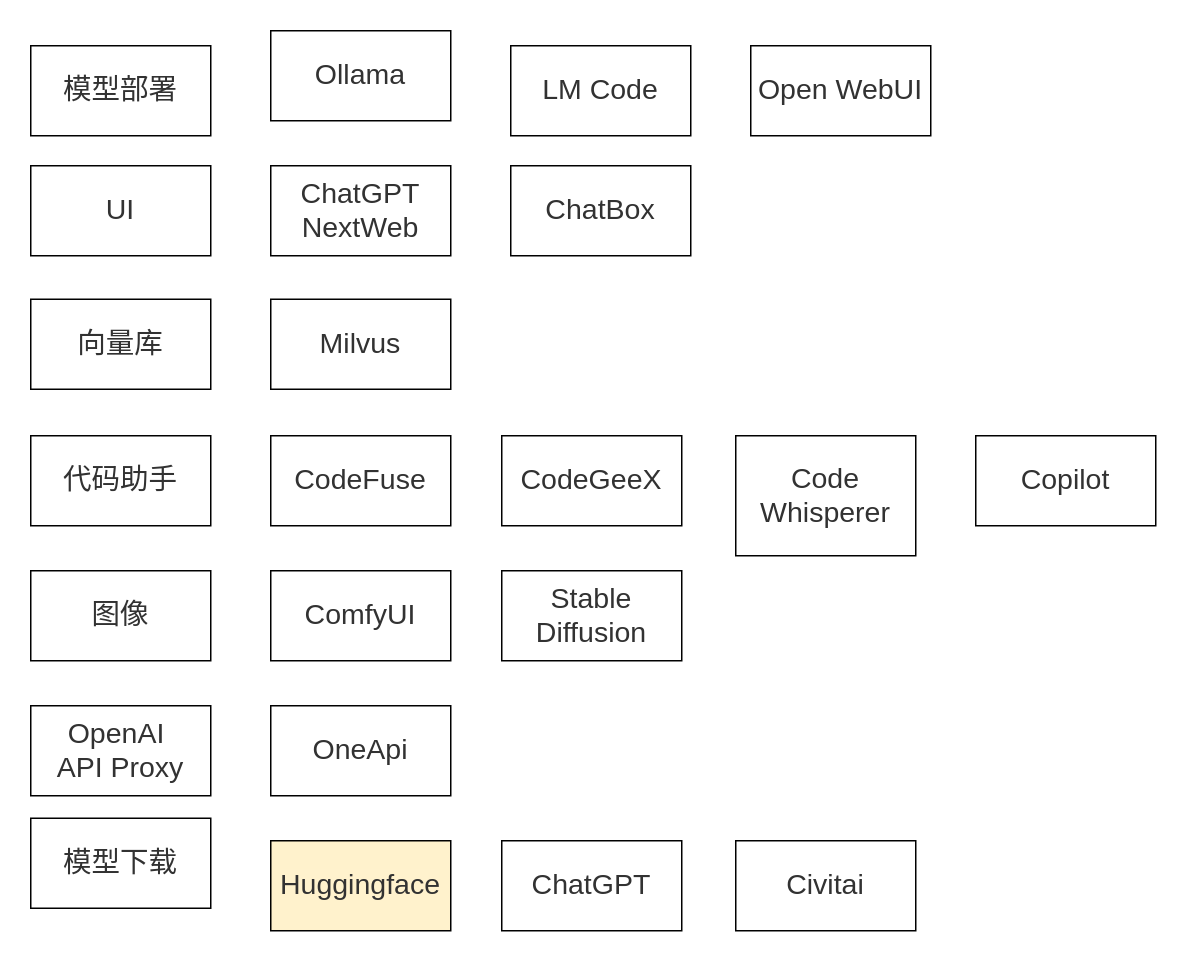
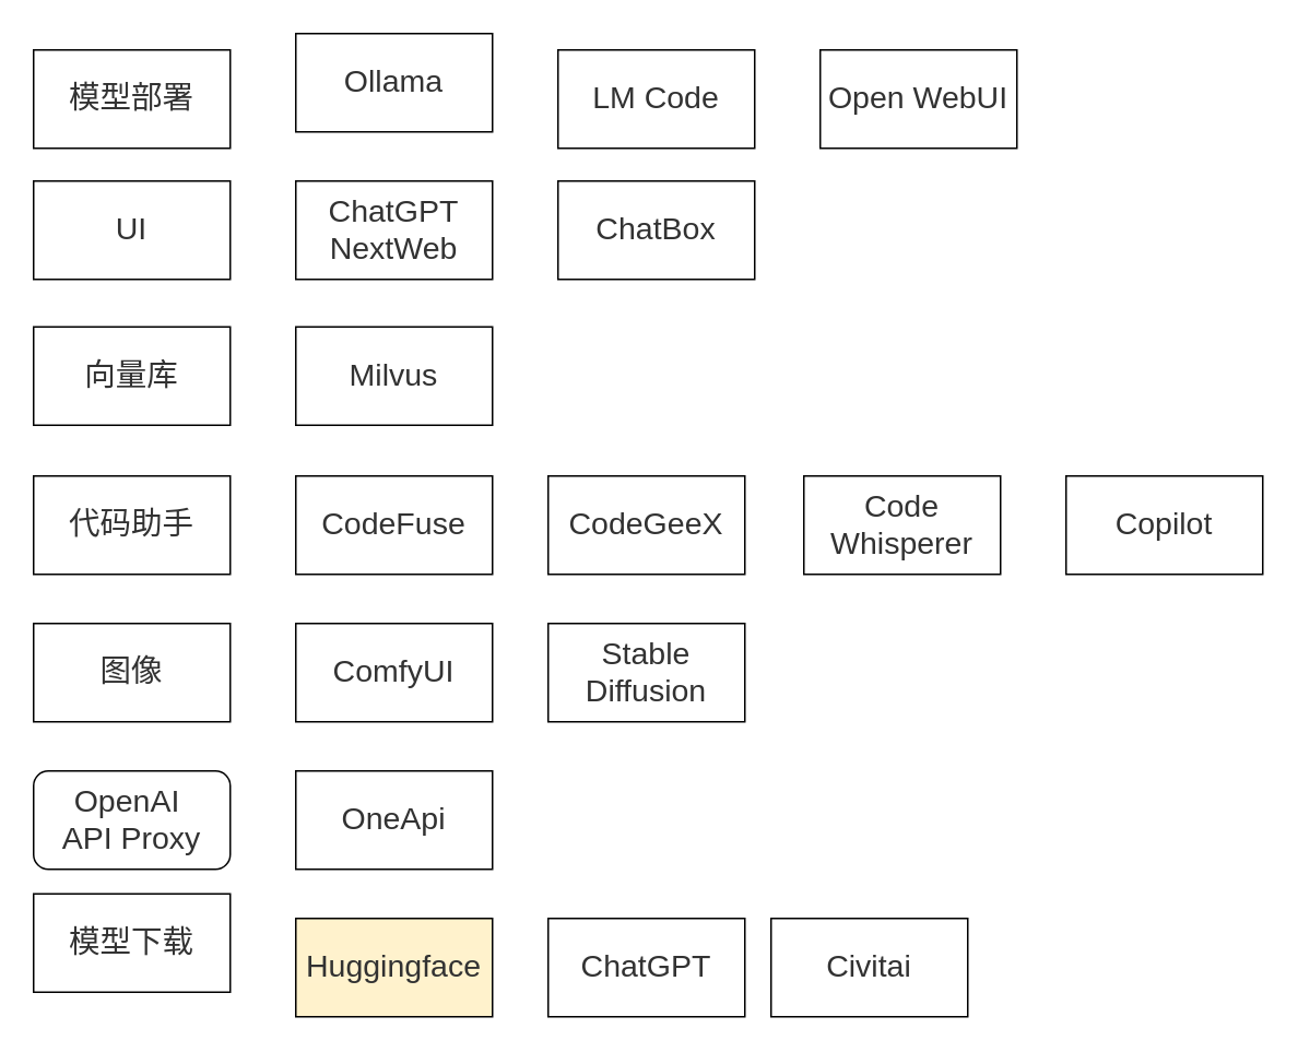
  <mxCell id="0" />
  <mxCell id="1" parent="0" />
  <mxCell id="2" value="&lt;font face=&quot;Microsoft YaHei, 微软雅黑, Arial&quot; color=&quot;#323232&quot;&gt;&lt;span style=&quot;font-size: 19px; background-color: rgba(255, 255, 255, 0.01);&quot;&gt;模型部署&lt;/span&gt;&lt;/font&gt;" style="rounded=0;whiteSpace=wrap;html=1;" vertex="1" parent="1"><mxGeometry x="20" y="30" width="120" height="60" as="geometry" /></mxCell>
  <mxCell id="3" value="&lt;font face=&quot;Microsoft YaHei, 微软雅黑, Arial&quot; color=&quot;#323232&quot;&gt;&lt;span style=&quot;font-size: 19px; background-color: rgba(255, 255, 255, 0.01);&quot;&gt;Ollama&lt;/span&gt;&lt;/font&gt;" style="rounded=0;whiteSpace=wrap;html=1;" vertex="1" parent="1"><mxGeometry x="180" y="20" width="120" height="60" as="geometry" /></mxCell>
  <mxCell id="4" value="&lt;font face=&quot;Microsoft YaHei, 微软雅黑, Arial&quot; color=&quot;#323232&quot;&gt;&lt;span style=&quot;font-size: 19px; background-color: rgba(255, 255, 255, 0.01);&quot;&gt;LM Code&lt;/span&gt;&lt;/font&gt;" style="rounded=0;whiteSpace=wrap;html=1;" vertex="1" parent="1"><mxGeometry x="340" y="30" width="120" height="60" as="geometry" /></mxCell>
  <mxCell id="5" value="&lt;font face=&quot;Microsoft YaHei, 微软雅黑, Arial&quot; color=&quot;#323232&quot;&gt;&lt;span style=&quot;font-size: 19px; background-color: rgba(255, 255, 255, 0.01);&quot;&gt;Open WebUI&lt;/span&gt;&lt;/font&gt;" style="rounded=0;whiteSpace=wrap;html=1;" vertex="1" parent="1"><mxGeometry x="500" y="30" width="120" height="60" as="geometry" /></mxCell>
  <mxCell id="6" value="&lt;font face=&quot;Microsoft YaHei, 微软雅黑, Arial&quot; color=&quot;#323232&quot;&gt;&lt;span style=&quot;font-size: 19px; background-color: rgba(255, 255, 255, 0.01);&quot;&gt;UI&lt;/span&gt;&lt;/font&gt;" style="rounded=0;whiteSpace=wrap;html=1;" vertex="1" parent="1"><mxGeometry x="20" y="110" width="120" height="60" as="geometry" /></mxCell>
  <mxCell id="7" value="&lt;font face=&quot;Microsoft YaHei, 微软雅黑, Arial&quot; color=&quot;#323232&quot;&gt;&lt;span style=&quot;font-size: 19px; background-color: rgba(255, 255, 255, 0.01);&quot;&gt;ChatGPT&lt;/span&gt;&lt;/font&gt;&lt;div&gt;&lt;font face=&quot;Microsoft YaHei, 微软雅黑, Arial&quot; color=&quot;#323232&quot;&gt;&lt;span style=&quot;font-size: 19px; background-color: rgba(255, 255, 255, 0.01);&quot;&gt;NextWeb&lt;/span&gt;&lt;/font&gt;&lt;/div&gt;" style="rounded=0;whiteSpace=wrap;html=1;" vertex="1" parent="1"><mxGeometry x="180" y="110" width="120" height="60" as="geometry" /></mxCell>
  <mxCell id="8" value="&lt;font face=&quot;Microsoft YaHei, 微软雅黑, Arial&quot; color=&quot;#323232&quot;&gt;&lt;span style=&quot;font-size: 19px; background-color: rgba(255, 255, 255, 0.01);&quot;&gt;ChatBox&lt;/span&gt;&lt;/font&gt;" style="rounded=0;whiteSpace=wrap;html=1;" vertex="1" parent="1"><mxGeometry x="340" y="110" width="120" height="60" as="geometry" /></mxCell>
  <mxCell id="9" value="&lt;font face=&quot;Microsoft YaHei, 微软雅黑, Arial&quot; color=&quot;#323232&quot;&gt;&lt;span style=&quot;font-size: 19px; background-color: rgba(255, 255, 255, 0.01);&quot;&gt;向量库&lt;/span&gt;&lt;/font&gt;" style="rounded=0;whiteSpace=wrap;html=1;" vertex="1" parent="1"><mxGeometry x="20" y="199" width="120" height="60" as="geometry" /></mxCell>
  <mxCell id="10" value="&lt;font face=&quot;Microsoft YaHei, 微软雅黑, Arial&quot; color=&quot;#323232&quot;&gt;&lt;span style=&quot;font-size: 19px; background-color: rgba(255, 255, 255, 0.01);&quot;&gt;Milvus&lt;/span&gt;&lt;/font&gt;" style="rounded=0;whiteSpace=wrap;html=1;" vertex="1" parent="1"><mxGeometry x="180" y="199" width="120" height="60" as="geometry" /></mxCell>
  <mxCell id="11" value="&lt;font face=&quot;Microsoft YaHei, 微软雅黑, Arial&quot; color=&quot;#323232&quot;&gt;&lt;span style=&quot;font-size: 19px; background-color: rgba(255, 255, 255, 0.01);&quot;&gt;代码助手&lt;/span&gt;&lt;/font&gt;" style="rounded=0;whiteSpace=wrap;html=1;" vertex="1" parent="1"><mxGeometry x="20" y="290" width="120" height="60" as="geometry" /></mxCell>
  <mxCell id="12" value="&lt;font face=&quot;Microsoft YaHei, 微软雅黑, Arial&quot; color=&quot;#323232&quot;&gt;&lt;span style=&quot;font-size: 19px; background-color: rgba(255, 255, 255, 0.01);&quot;&gt;CodeFuse&lt;/span&gt;&lt;/font&gt;" style="rounded=0;whiteSpace=wrap;html=1;" vertex="1" parent="1"><mxGeometry x="180" y="290" width="120" height="60" as="geometry" /></mxCell>
  <mxCell id="13" value="&lt;font face=&quot;Microsoft YaHei, 微软雅黑, Arial&quot; color=&quot;#323232&quot;&gt;&lt;span style=&quot;font-size: 19px; background-color: rgba(255, 255, 255, 0.01);&quot;&gt;CodeGeeX&lt;/span&gt;&lt;/font&gt;" style="rounded=0;whiteSpace=wrap;html=1;" vertex="1" parent="1"><mxGeometry x="334" y="290" width="120" height="60" as="geometry" /></mxCell>
- <mxCell id="14" value="&lt;font face=&quot;Microsoft YaHei, 微软雅黑, Arial&quot; color=&quot;#323232&quot;&gt;&lt;span style=&quot;font-size: 19px; background-color: rgba(255, 255, 255, 0.01);&quot;&gt;Code&lt;/span&gt;&lt;/font&gt;&lt;div&gt;&lt;font face=&quot;Microsoft YaHei, 微软雅黑, Arial&quot; color=&quot;#323232&quot;&gt;&lt;span style=&quot;font-size: 19px; background-color: rgba(255, 255, 255, 0.01);&quot;&gt;Whisperer&lt;/span&gt;&lt;/font&gt;&lt;/div&gt;" style="rounded=0;whiteSpace=wrap;html=1;" vertex="1" parent="1"><mxGeometry x="490" y="290" width="120" height="80" as="geometry" /></mxCell>
+ <mxCell id="14" value="&lt;font face=&quot;Microsoft YaHei, 微软雅黑, Arial&quot; color=&quot;#323232&quot;&gt;&lt;span style=&quot;font-size: 19px; background-color: rgba(255, 255, 255, 0.01);&quot;&gt;Code&lt;/span&gt;&lt;/font&gt;&lt;div&gt;&lt;font face=&quot;Microsoft YaHei, 微软雅黑, Arial&quot; color=&quot;#323232&quot;&gt;&lt;span style=&quot;font-size: 19px; background-color: rgba(255, 255, 255, 0.01);&quot;&gt;Whisperer&lt;/span&gt;&lt;/font&gt;&lt;/div&gt;" style="rounded=0;whiteSpace=wrap;html=1;" vertex="1" parent="1"><mxGeometry x="490" y="290" width="120" height="60" as="geometry" /></mxCell>
  <mxCell id="15" value="&lt;font face=&quot;Microsoft YaHei, 微软雅黑, Arial&quot; color=&quot;#323232&quot;&gt;&lt;span style=&quot;font-size: 19px; background-color: rgba(255, 255, 255, 0.01);&quot;&gt;Copilot&lt;/span&gt;&lt;/font&gt;" style="rounded=0;whiteSpace=wrap;html=1;" vertex="1" parent="1"><mxGeometry x="650" y="290" width="120" height="60" as="geometry" /></mxCell>
  <mxCell id="16" value="&lt;font face=&quot;Microsoft YaHei, 微软雅黑, Arial&quot; color=&quot;#323232&quot;&gt;&lt;span style=&quot;font-size: 19px; background-color: rgba(255, 255, 255, 0.01);&quot;&gt;图像&lt;/span&gt;&lt;/font&gt;" style="rounded=0;whiteSpace=wrap;html=1;" vertex="1" parent="1"><mxGeometry x="20" y="380" width="120" height="60" as="geometry" /></mxCell>
  <mxCell id="17" value="&lt;font face=&quot;Microsoft YaHei, 微软雅黑, Arial&quot; color=&quot;#323232&quot;&gt;&lt;span style=&quot;font-size: 19px; background-color: rgba(255, 255, 255, 0.01);&quot;&gt;ComfyUI&lt;/span&gt;&lt;/font&gt;" style="rounded=0;whiteSpace=wrap;html=1;" vertex="1" parent="1"><mxGeometry x="180" y="380" width="120" height="60" as="geometry" /></mxCell>
  <mxCell id="18" value="&lt;font face=&quot;Microsoft YaHei, 微软雅黑, Arial&quot; color=&quot;#323232&quot;&gt;&lt;span style=&quot;font-size: 19px; background-color: rgba(255, 255, 255, 0.01);&quot;&gt;Stable&lt;/span&gt;&lt;/font&gt;&lt;div&gt;&lt;font face=&quot;Microsoft YaHei, 微软雅黑, Arial&quot; color=&quot;#323232&quot;&gt;&lt;span style=&quot;font-size: 19px; background-color: rgba(255, 255, 255, 0.01);&quot;&gt;Diffusion&lt;/span&gt;&lt;/font&gt;&lt;/div&gt;" style="rounded=0;whiteSpace=wrap;html=1;" vertex="1" parent="1"><mxGeometry x="334" y="380" width="120" height="60" as="geometry" /></mxCell>
- <mxCell id="19" value="&lt;font face=&quot;Microsoft YaHei, 微软雅黑, Arial&quot; color=&quot;#323232&quot;&gt;&lt;span style=&quot;font-size: 19px; background-color: rgba(255, 255, 255, 0.01);&quot;&gt;OpenAI&amp;nbsp;&lt;/span&gt;&lt;/font&gt;&lt;div&gt;&lt;font face=&quot;Microsoft YaHei, 微软雅黑, Arial&quot; color=&quot;#323232&quot;&gt;&lt;span style=&quot;font-size: 19px; background-color: rgba(255, 255, 255, 0.01);&quot;&gt;API Proxy&lt;/span&gt;&lt;/font&gt;&lt;/div&gt;" style="rounded=0;whiteSpace=wrap;html=1;" vertex="1" parent="1"><mxGeometry x="20" y="470" width="120" height="60" as="geometry" /></mxCell>
+ <mxCell id="19" value="&lt;font face=&quot;Microsoft YaHei, 微软雅黑, Arial&quot; color=&quot;#323232&quot;&gt;&lt;span style=&quot;font-size: 19px; background-color: rgba(255, 255, 255, 0.01);&quot;&gt;OpenAI&amp;nbsp;&lt;/span&gt;&lt;/font&gt;&lt;div&gt;&lt;font face=&quot;Microsoft YaHei, 微软雅黑, Arial&quot; color=&quot;#323232&quot;&gt;&lt;span style=&quot;font-size: 19px; background-color: rgba(255, 255, 255, 0.01);&quot;&gt;API Proxy&lt;/span&gt;&lt;/font&gt;&lt;/div&gt;" style="whiteSpace=wrap;html=1;rounded=1;" vertex="1" parent="1"><mxGeometry x="20" y="470" width="120" height="60" as="geometry" /></mxCell>
  <mxCell id="20" value="&lt;font face=&quot;Microsoft YaHei, 微软雅黑, Arial&quot; color=&quot;#323232&quot;&gt;&lt;span style=&quot;font-size: 19px; background-color: rgba(255, 255, 255, 0.01);&quot;&gt;OneApi&lt;/span&gt;&lt;/font&gt;" style="rounded=0;whiteSpace=wrap;html=1;" vertex="1" parent="1"><mxGeometry x="180" y="470" width="120" height="60" as="geometry" /></mxCell>
  <mxCell id="21" value="&lt;font face=&quot;Microsoft YaHei, 微软雅黑, Arial&quot; color=&quot;#323232&quot;&gt;&lt;span style=&quot;font-size: 19px; background-color: rgba(255, 255, 255, 0.01);&quot;&gt;模型下载&lt;/span&gt;&lt;/font&gt;" style="rounded=0;whiteSpace=wrap;html=1;" vertex="1" parent="1"><mxGeometry x="20" y="545" width="120" height="60" as="geometry" /></mxCell>
  <mxCell id="22" value="&lt;font face=&quot;Microsoft YaHei, 微软雅黑, Arial&quot; color=&quot;#323232&quot;&gt;&lt;span style=&quot;font-size: 19px; background-color: rgba(255, 255, 255, 0.01);&quot;&gt;Huggingface&lt;/span&gt;&lt;/font&gt;" style="rounded=0;whiteSpace=wrap;html=1;fillColor=#fff2cc;" vertex="1" parent="1"><mxGeometry x="180" y="560" width="120" height="60" as="geometry" /></mxCell>
  <mxCell id="23" value="&lt;font face=&quot;Microsoft YaHei, 微软雅黑, Arial&quot; color=&quot;#323232&quot;&gt;&lt;span style=&quot;font-size: 19px; background-color: rgba(255, 255, 255, 0.01);&quot;&gt;ChatGPT&lt;/span&gt;&lt;/font&gt;" style="rounded=0;whiteSpace=wrap;html=1;" vertex="1" parent="1"><mxGeometry x="334" y="560" width="120" height="60" as="geometry" /></mxCell>
- <mxCell id="24" value="&lt;font face=&quot;Microsoft YaHei, 微软雅黑, Arial&quot; color=&quot;#323232&quot;&gt;&lt;span style=&quot;font-size: 19px; background-color: rgba(255, 255, 255, 0.01);&quot;&gt;Civitai&lt;/span&gt;&lt;/font&gt;" style="rounded=0;whiteSpace=wrap;html=1;" vertex="1" parent="1"><mxGeometry x="490" y="560" width="120" height="60" as="geometry" /></mxCell>
+ <mxCell id="24" value="&lt;font face=&quot;Microsoft YaHei, 微软雅黑, Arial&quot; color=&quot;#323232&quot;&gt;&lt;span style=&quot;font-size: 19px; background-color: rgba(255, 255, 255, 0.01);&quot;&gt;Civitai&lt;/span&gt;&lt;/font&gt;" style="rounded=0;whiteSpace=wrap;html=1;" vertex="1" parent="1"><mxGeometry x="470" y="560" width="120" height="60" as="geometry" /></mxCell>
